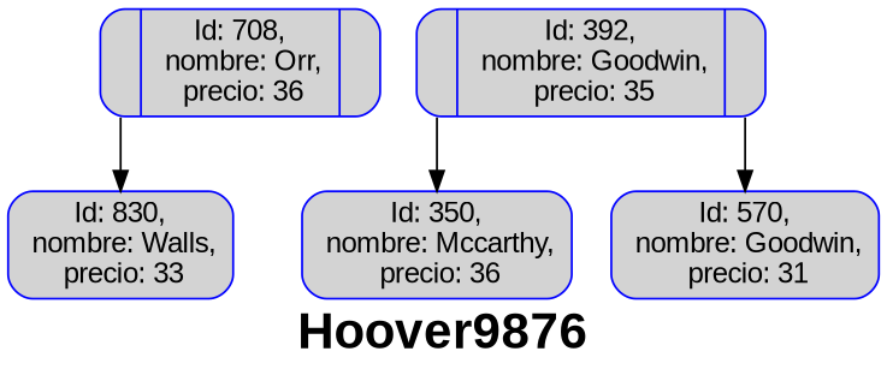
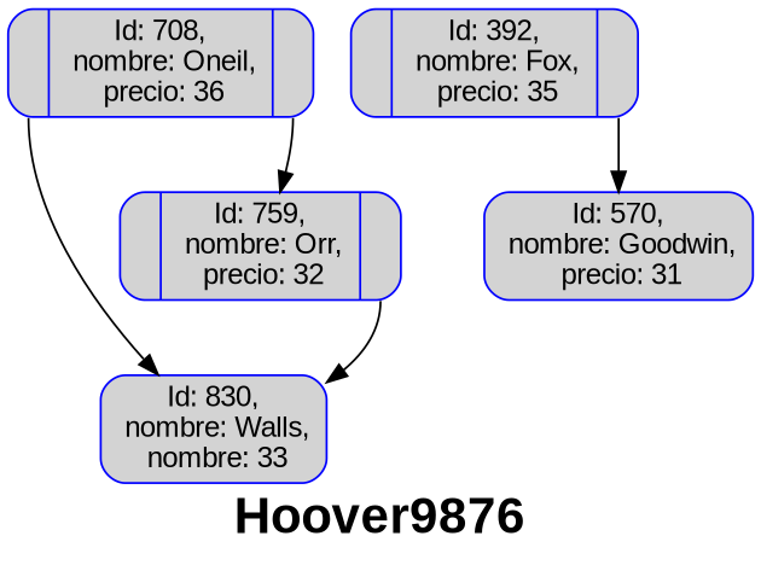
  digraph {
    fontname="Arial Black"
    fontsize="25pt"
    label=Hoover9876
    rankdir=TB
    node [color=blue fillcolor=lightgray fontname=Arial shape=record style="rounded,filled"]
    edge [tailport=C1]
-   n1 [label="<C0>|Id: 708,\n nombre: Orr,\n precio: 36|<C1> "]
-   n3 [label="Id: 830,\n nombre: Walls,\n precio: 33"]
-   n4 [label="<C0>|Id: 392,\n nombre: Goodwin,\n precio: 35|<C1> "]
-   n5 [label="Id: 350,\n nombre: Mccarthy,\n precio: 36"]
+   n1 [label="<C0>|Id: 708,\n nombre: Oneil,\n precio: 36|<C1> "]
+   n2 [label="<C0>|Id: 759,\n nombre: Orr,\n precio: 32|<C1> "]
+   n3 [label="Id: 830,\n nombre: Walls,\n nombre: 33"]
+   n4 [label="<C0>|Id: 392,\n nombre: Fox,\n precio: 35|<C1> "]
    n6 [label="Id: 570,\n nombre: Goodwin,\n precio: 31"]
+   n1 -> n2
    n1 -> n3 [tailport=C0]
-   n4 -> n5 [tailport=C0]
+   n2 -> n3
    n4 -> n6
  }
